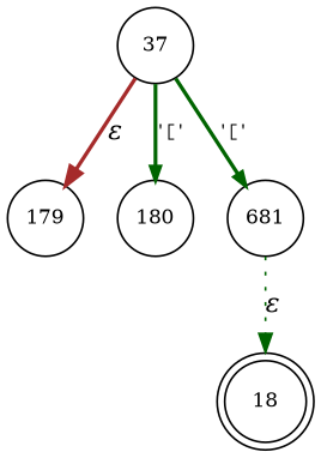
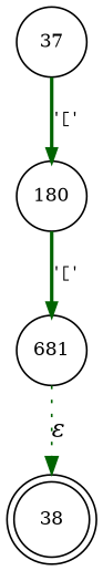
  digraph {
    rankdir=TB
    node [fixedsize=true fontsize=11 shape=circle peripheries=1]
    edge [color=darkgreen fontname=Courier style=bold]
-   n1 [label=18 shape=doublecircle width=.6 peripheries=""]
-   n2 [label=179 width=.55]
+   n1 [label=38 shape=doublecircle width=.6 peripheries=""]
    n3 [label=180 width=.55]
    n4 [label=681 width=.55]
    n5 [label=37 width=.55]
-   n5 -> n4 [arrowhead=normal arrowsize=.7 fontsize=11 label="'['"]
+   n3 -> n4 [arrowhead=normal arrowsize=.7 fontsize=11 label="'['"]
    n4 -> n1 [fontname="Times-Italic" label="&epsilon;" style=dotted]
-   n5 -> n2 [color=brown fontname="Times-Italic" label="&epsilon;"]
    n5 -> n3 [arrowhead=normal arrowsize=.7 fontsize=11 label="'['"]
  }
